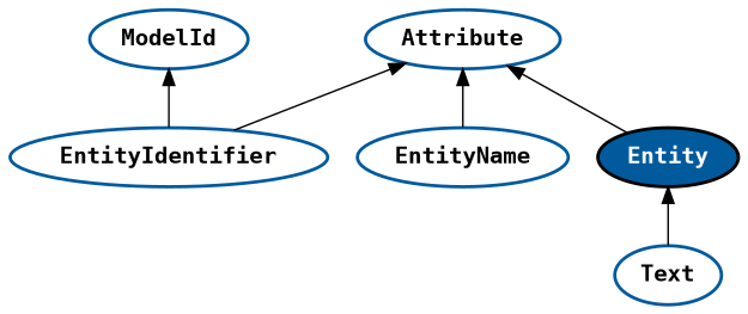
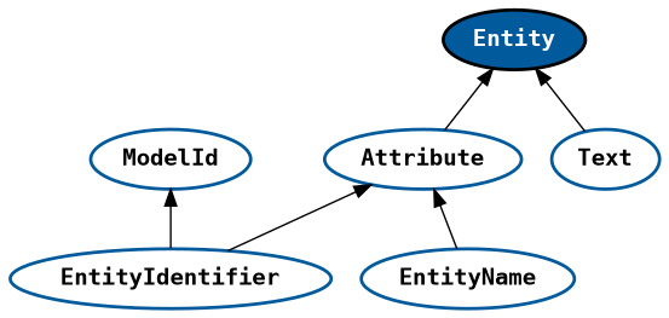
  digraph {
    rankdir=BT
    node [color="#005A9C" fontname="DejaVu Sans Mono bold" style=bold]
    n1 [color="#000000" fillcolor="#005A9C" fontcolor="#ffffff" label=Entity style="filled,bold"]
    EntityIdentifier
    ModelId
    Attribute
    EntityName
    Text
    EntityIdentifier -> ModelId
    EntityIdentifier -> Attribute
-   n1 -> Attribute
+   Attribute -> n1
    EntityName -> Attribute
    Text -> n1
  }
